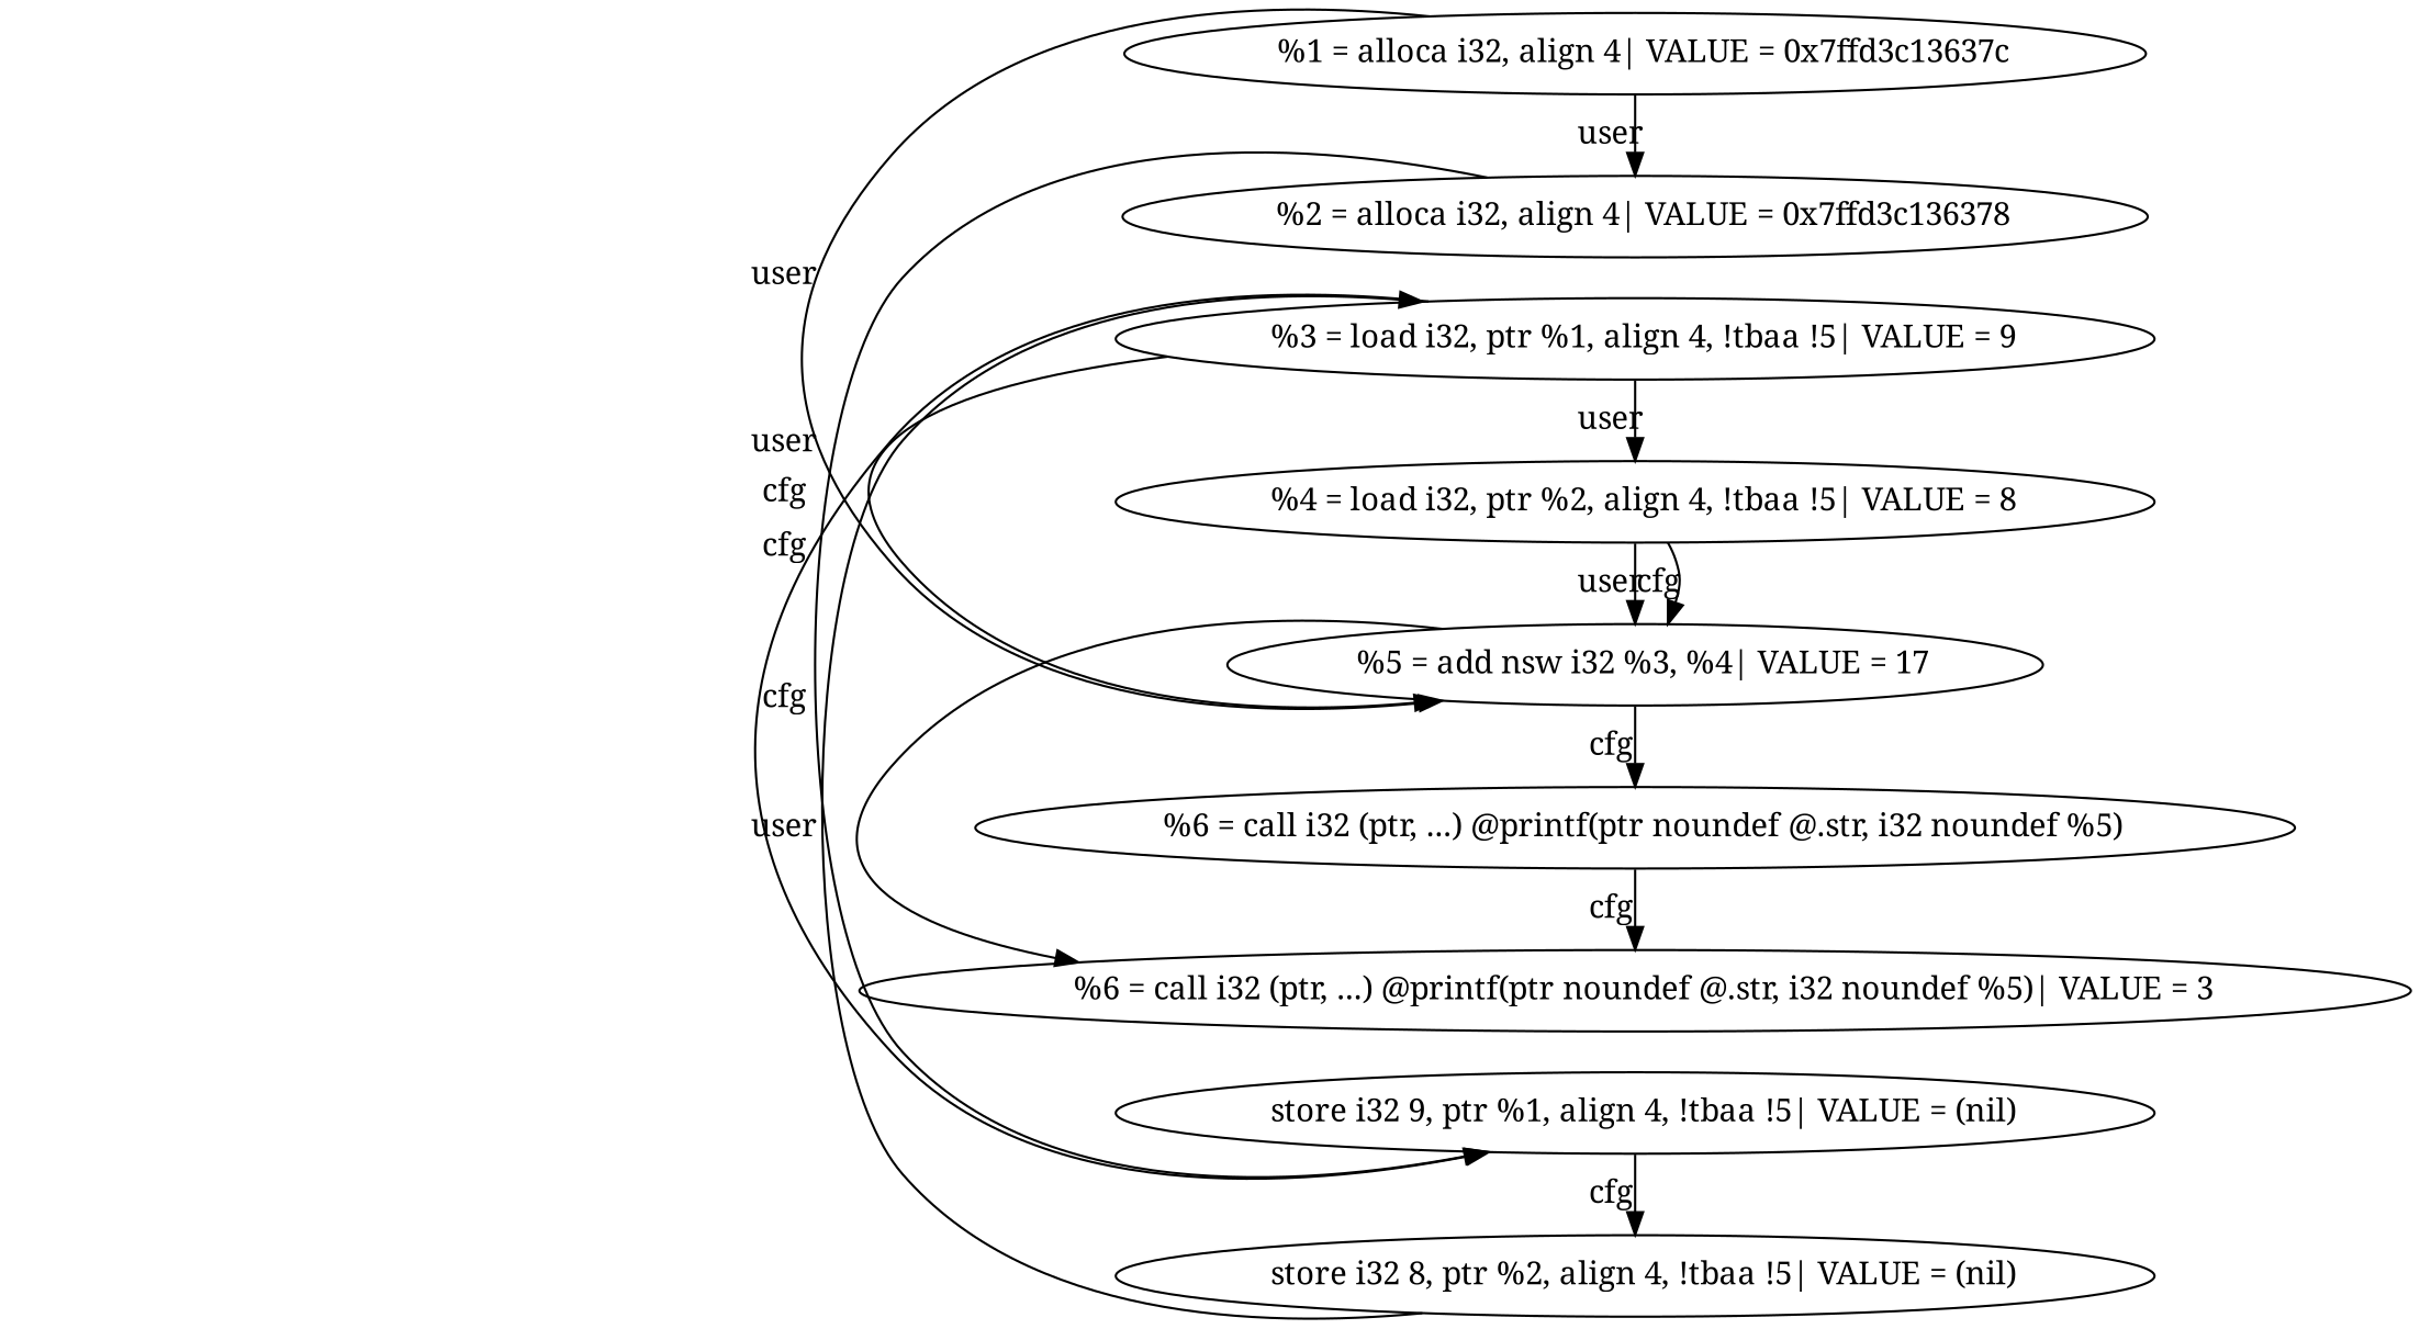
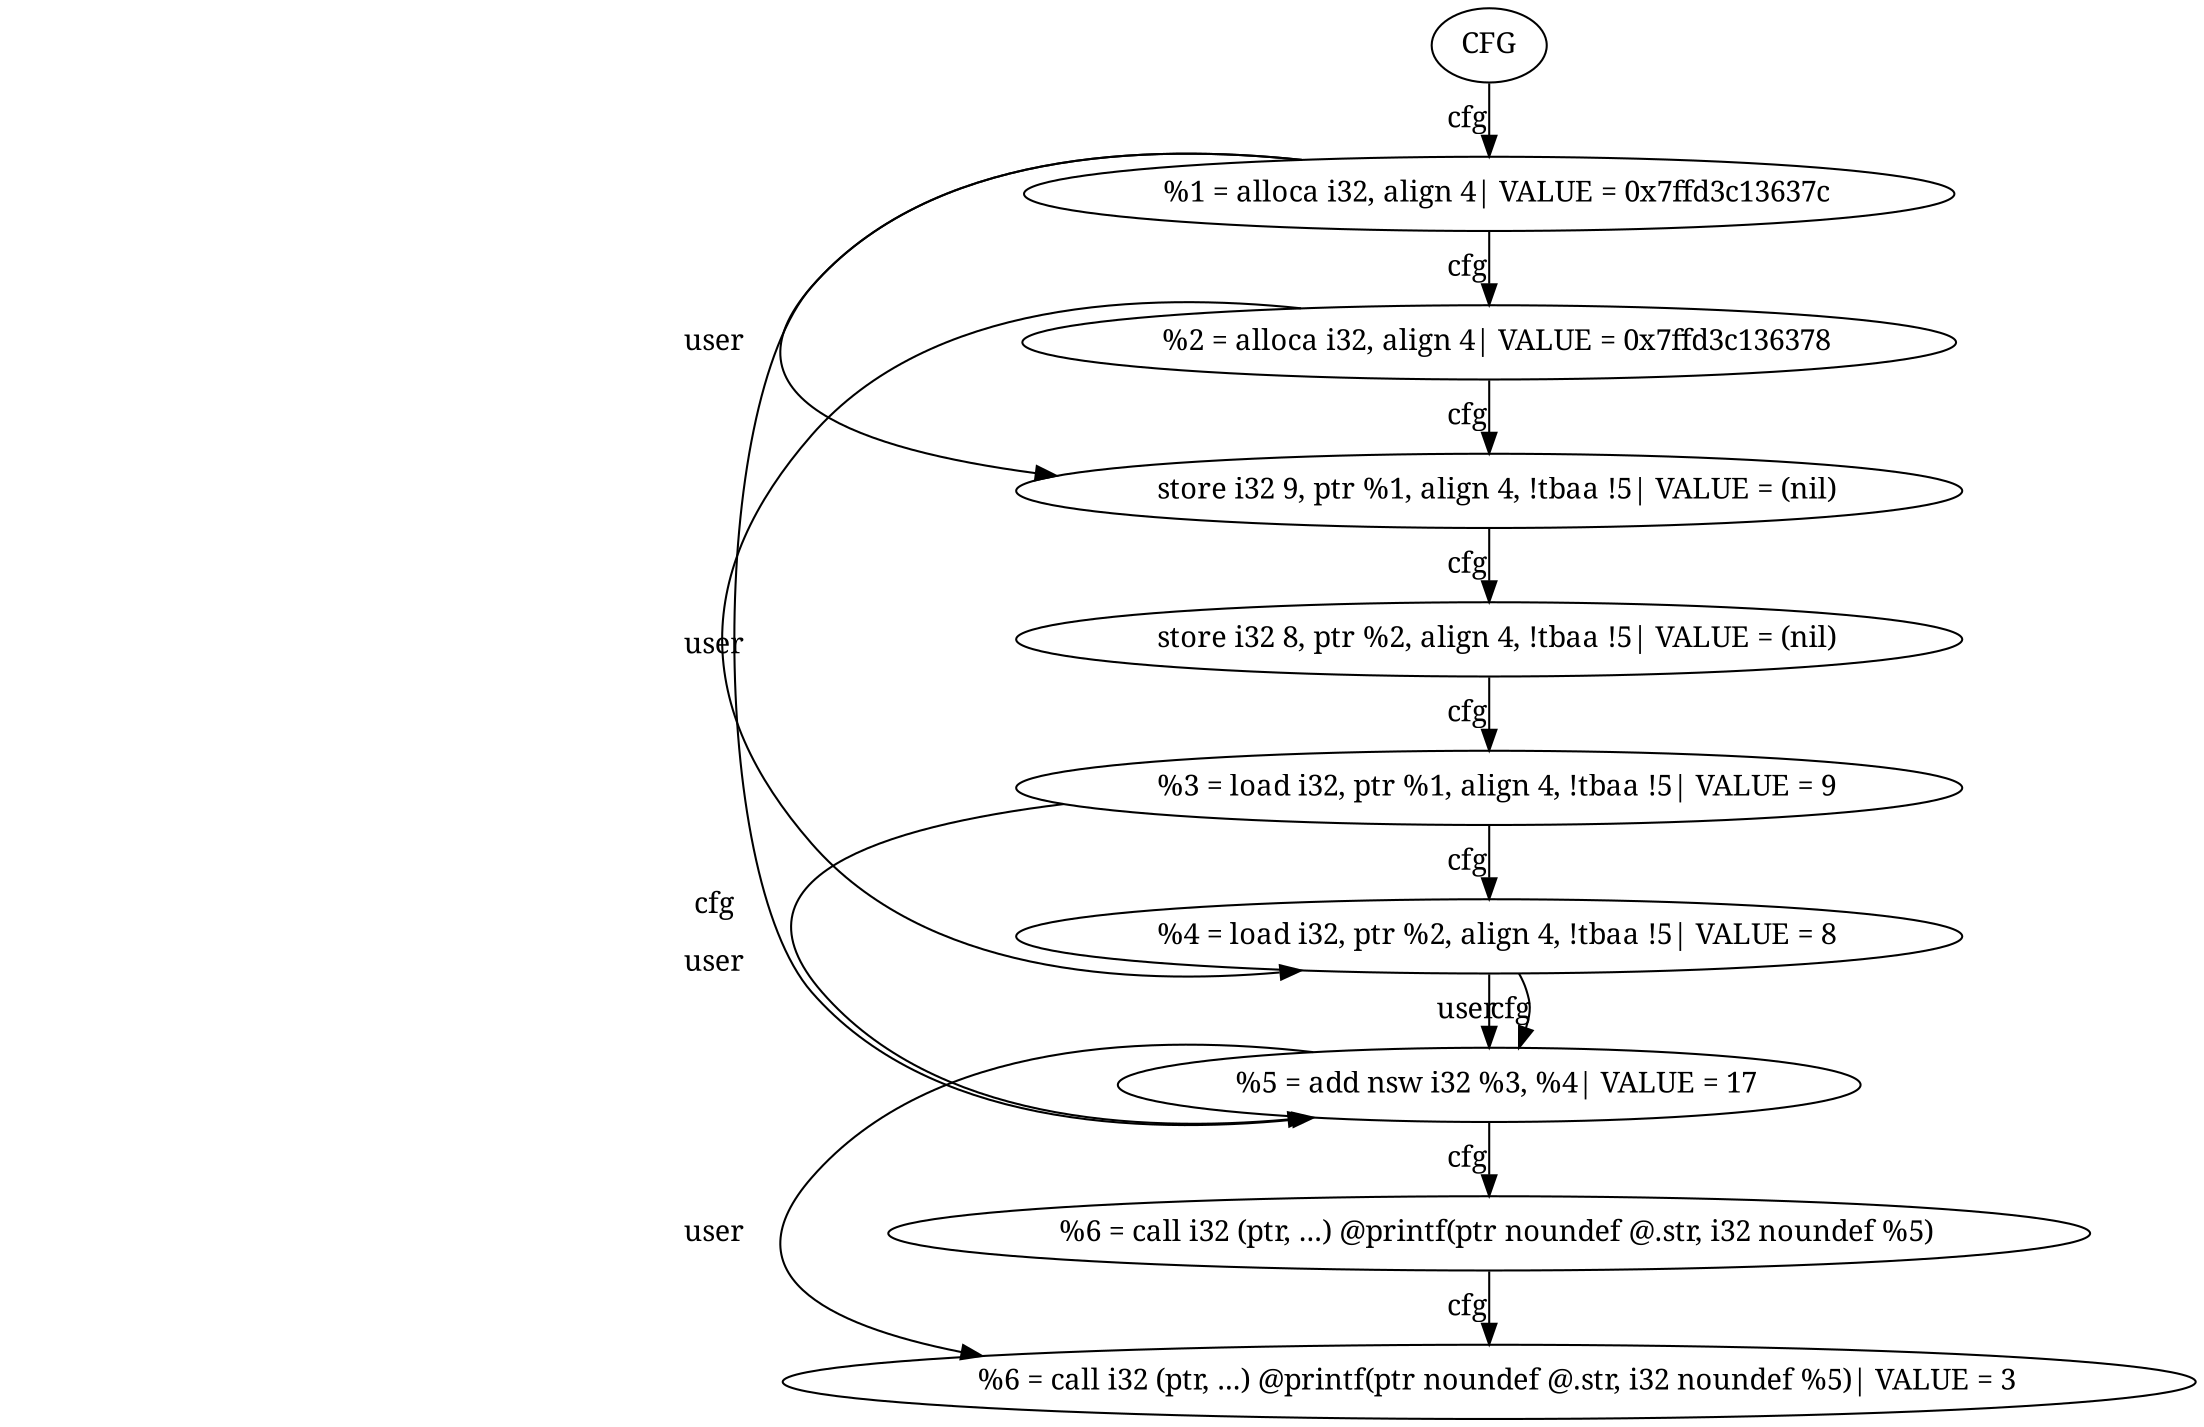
  digraph {
    fontname="Noto Serif"
    rankdir=LR
    node [fontname="Noto Serif"]
    edge [fontname="Noto Serif"]
+   CFG
    "  %1 = alloca i32, align 4| VALUE = 0x7ffd3c13637c"
    "  %2 = alloca i32, align 4| VALUE = 0x7ffd3c136378"
    "  store i32 9, ptr %1, align 4, !tbaa !5| VALUE = (nil)"
    "  store i32 8, ptr %2, align 4, !tbaa !5| VALUE = (nil)"
    "  %3 = load i32, ptr %1, align 4, !tbaa !5| VALUE = 9"
    "  %4 = load i32, ptr %2, align 4, !tbaa !5| VALUE = 8"
    "  %5 = add nsw i32 %3, %4| VALUE = 17"
    "  %6 = call i32 (ptr, ...) @printf(ptr noundef @.str, i32 noundef %5)"
    "  %6 = call i32 (ptr, ...) @printf(ptr noundef @.str, i32 noundef %5)| VALUE = 3"
    subgraph sub_1 {
      rank=same
+     CFG
      "  %1 = alloca i32, align 4| VALUE = 0x7ffd3c13637c"
      "  %2 = alloca i32, align 4| VALUE = 0x7ffd3c136378"
      "  store i32 9, ptr %1, align 4, !tbaa !5| VALUE = (nil)"
      "  store i32 8, ptr %2, align 4, !tbaa !5| VALUE = (nil)"
      "  %3 = load i32, ptr %1, align 4, !tbaa !5| VALUE = 9"
      "  %4 = load i32, ptr %2, align 4, !tbaa !5| VALUE = 8"
      "  %5 = add nsw i32 %3, %4| VALUE = 17"
      "  %6 = call i32 (ptr, ...) @printf(ptr noundef @.str, i32 noundef %5)"
      "  %6 = call i32 (ptr, ...) @printf(ptr noundef @.str, i32 noundef %5)| VALUE = 3"
    }
-   "  %1 = alloca i32, align 4| VALUE = 0x7ffd3c13637c" -> "  %2 = alloca i32, align 4| VALUE = 0x7ffd3c136378" [label=user]
-   "  %3 = load i32, ptr %1, align 4, !tbaa !5| VALUE = 9" -> "  store i32 9, ptr %1, align 4, !tbaa !5| VALUE = (nil)" [label=user]
+   CFG -> "  %1 = alloca i32, align 4| VALUE = 0x7ffd3c13637c" [label=cfg]
+   "  %1 = alloca i32, align 4| VALUE = 0x7ffd3c13637c" -> "  %2 = alloca i32, align 4| VALUE = 0x7ffd3c136378" [label=cfg]
+   "  %1 = alloca i32, align 4| VALUE = 0x7ffd3c13637c" -> "  store i32 9, ptr %1, align 4, !tbaa !5| VALUE = (nil)" [label=user]
    "  %1 = alloca i32, align 4| VALUE = 0x7ffd3c13637c" -> "  %5 = add nsw i32 %3, %4| VALUE = 17" [label=user]
    "  %2 = alloca i32, align 4| VALUE = 0x7ffd3c136378" -> "  store i32 9, ptr %1, align 4, !tbaa !5| VALUE = (nil)" [label=cfg]
+   "  %2 = alloca i32, align 4| VALUE = 0x7ffd3c136378" -> "  %4 = load i32, ptr %2, align 4, !tbaa !5| VALUE = 8" [label=user]
    "  store i32 9, ptr %1, align 4, !tbaa !5| VALUE = (nil)" -> "  store i32 8, ptr %2, align 4, !tbaa !5| VALUE = (nil)" [label=cfg]
    "  store i32 8, ptr %2, align 4, !tbaa !5| VALUE = (nil)" -> "  %3 = load i32, ptr %1, align 4, !tbaa !5| VALUE = 9" [label=cfg]
-   "  %3 = load i32, ptr %1, align 4, !tbaa !5| VALUE = 9" -> "  %4 = load i32, ptr %2, align 4, !tbaa !5| VALUE = 8" [label=user]
+   "  %3 = load i32, ptr %1, align 4, !tbaa !5| VALUE = 9" -> "  %4 = load i32, ptr %2, align 4, !tbaa !5| VALUE = 8" [label=cfg]
    "  %3 = load i32, ptr %1, align 4, !tbaa !5| VALUE = 9" -> "  %5 = add nsw i32 %3, %4| VALUE = 17" [label=cfg]
    "  %4 = load i32, ptr %2, align 4, !tbaa !5| VALUE = 8" -> "  %5 = add nsw i32 %3, %4| VALUE = 17" [label=cfg]
    "  %4 = load i32, ptr %2, align 4, !tbaa !5| VALUE = 8" -> "  %5 = add nsw i32 %3, %4| VALUE = 17" [label=user]
    "  %5 = add nsw i32 %3, %4| VALUE = 17" -> "  %6 = call i32 (ptr, ...) @printf(ptr noundef @.str, i32 noundef %5)" [label=cfg]
    "  %5 = add nsw i32 %3, %4| VALUE = 17" -> "  %6 = call i32 (ptr, ...) @printf(ptr noundef @.str, i32 noundef %5)| VALUE = 3" [label=user]
    "  %6 = call i32 (ptr, ...) @printf(ptr noundef @.str, i32 noundef %5)" -> "  %6 = call i32 (ptr, ...) @printf(ptr noundef @.str, i32 noundef %5)| VALUE = 3" [label=cfg]
  }
